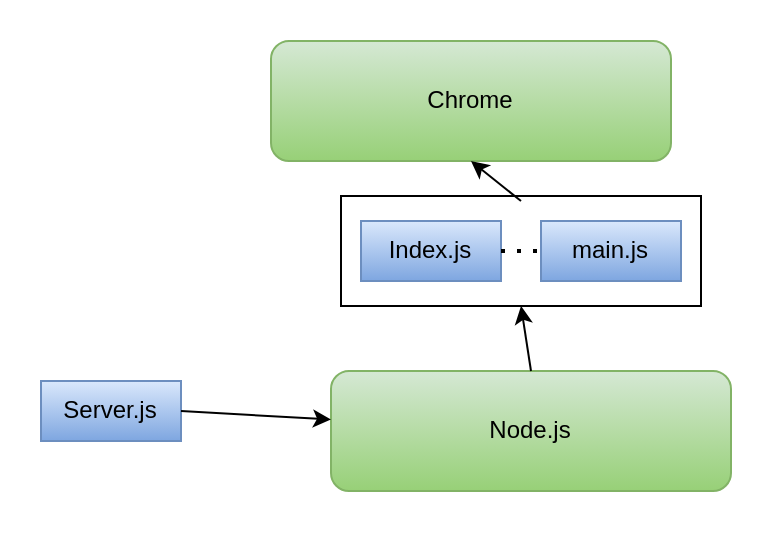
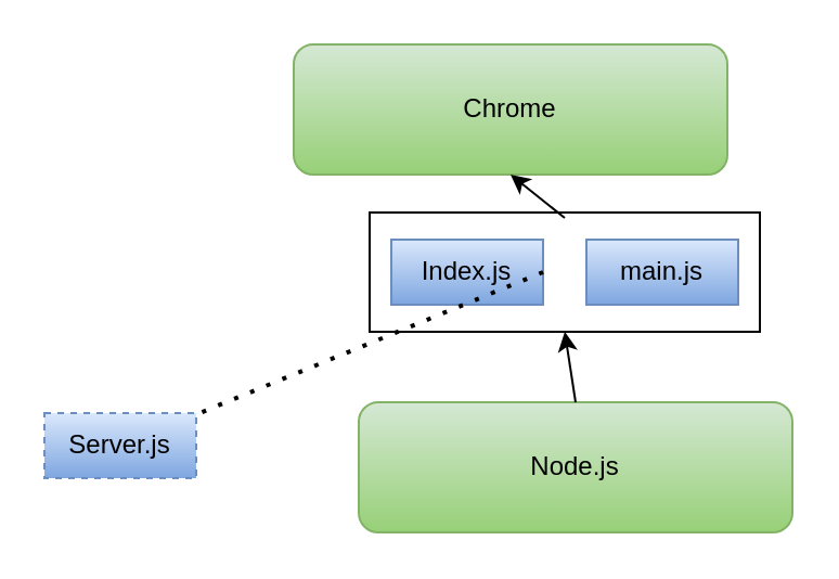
  <mxCell id="0" />
  <mxCell id="1" parent="0" />
  <mxCell id="2" value="" style="rounded=0;whiteSpace=wrap;html=1;" vertex="1" parent="1"><mxGeometry x="170" y="97.5" width="180" height="55" as="geometry" /></mxCell>
  <mxCell id="3" value="Node.js" style="rounded=1;whiteSpace=wrap;html=1;fillColor=#d5e8d4;strokeColor=#82b366;gradientColor=#97d077;" vertex="1" parent="1"><mxGeometry x="165" y="185" width="200" height="60" as="geometry" /></mxCell>
- <mxCell id="4" value="Server.js" style="rounded=0;whiteSpace=wrap;html=1;fillColor=#dae8fc;strokeColor=#6c8ebf;gradientColor=#7ea6e0;" vertex="1" parent="1"><mxGeometry x="20" y="190" width="70" height="30" as="geometry" /></mxCell>
- <mxCell id="5" value="" style="endArrow=classic;html=1;rounded=0;exitX=1;exitY=0.5;exitDx=0;exitDy=0;" edge="1" parent="1" source="4" target="3"><mxGeometry width="50" height="50" relative="1" as="geometry"><mxPoint x="200" y="240" as="sourcePoint" /><mxPoint x="250" y="190" as="targetPoint" /></mxGeometry></mxCell>
+ <mxCell id="4" value="Server.js" style="rounded=0;whiteSpace=wrap;html=1;fillColor=#dae8fc;strokeColor=#6c8ebf;gradientColor=#7ea6e0;dashed=1;" vertex="1" parent="1"><mxGeometry x="20" y="190" width="70" height="30" as="geometry" /></mxCell>
  <mxCell id="6" value="Chrome" style="rounded=1;whiteSpace=wrap;html=1;fillColor=#d5e8d4;strokeColor=#82b366;gradientColor=#97d077;" vertex="1" parent="1"><mxGeometry x="135" y="20" width="200" height="60" as="geometry" /></mxCell>
  <mxCell id="7" value="main.js" style="rounded=0;whiteSpace=wrap;html=1;fillColor=#dae8fc;strokeColor=#6c8ebf;gradientColor=#7ea6e0;" vertex="1" parent="1"><mxGeometry x="270" y="110" width="70" height="30" as="geometry" /></mxCell>
  <mxCell id="8" value="Index.js" style="rounded=0;whiteSpace=wrap;html=1;fillColor=#dae8fc;strokeColor=#6c8ebf;gradientColor=#7ea6e0;" vertex="1" parent="1"><mxGeometry x="180" y="110" width="70" height="30" as="geometry" /></mxCell>
  <mxCell id="9" value="" style="endArrow=classic;html=1;rounded=0;entryX=0.5;entryY=1;entryDx=0;entryDy=0;exitX=0.5;exitY=0;exitDx=0;exitDy=0;" edge="1" parent="1" source="3" target="2"><mxGeometry width="50" height="50" relative="1" as="geometry"><mxPoint x="200" y="240" as="sourcePoint" /><mxPoint x="250" y="190" as="targetPoint" /></mxGeometry></mxCell>
  <mxCell id="10" value="" style="endArrow=classic;html=1;rounded=0;entryX=0.5;entryY=1;entryDx=0;entryDy=0;" edge="1" parent="1" target="6"><mxGeometry width="50" height="50" relative="1" as="geometry"><mxPoint x="260" y="100" as="sourcePoint" /><mxPoint x="250" y="190" as="targetPoint" /></mxGeometry></mxCell>
- <mxCell id="11" value="" style="endArrow=none;dashed=1;html=1;dashPattern=1 3;strokeWidth=2;rounded=0;entryX=0;entryY=0.5;entryDx=0;entryDy=0;exitX=1;exitY=0.5;exitDx=0;exitDy=0;" edge="1" parent="1" source="8" target="7"><mxGeometry width="50" height="50" relative="1" as="geometry"><mxPoint x="250" y="125" as="sourcePoint" /><mxPoint x="270" y="125" as="targetPoint" /></mxGeometry></mxCell>
+ <mxCell id="11" value="" style="endArrow=none;dashed=1;html=1;dashPattern=1 3;strokeWidth=2;rounded=0;exitX=1;exitY=0.5;exitDx=0;exitDy=0;" edge="1" parent="1" source="8" target="4"><mxGeometry width="50" height="50" relative="1" as="geometry"><mxPoint x="250" y="125" as="sourcePoint" /><mxPoint x="270" y="125" as="targetPoint" /></mxGeometry></mxCell>
